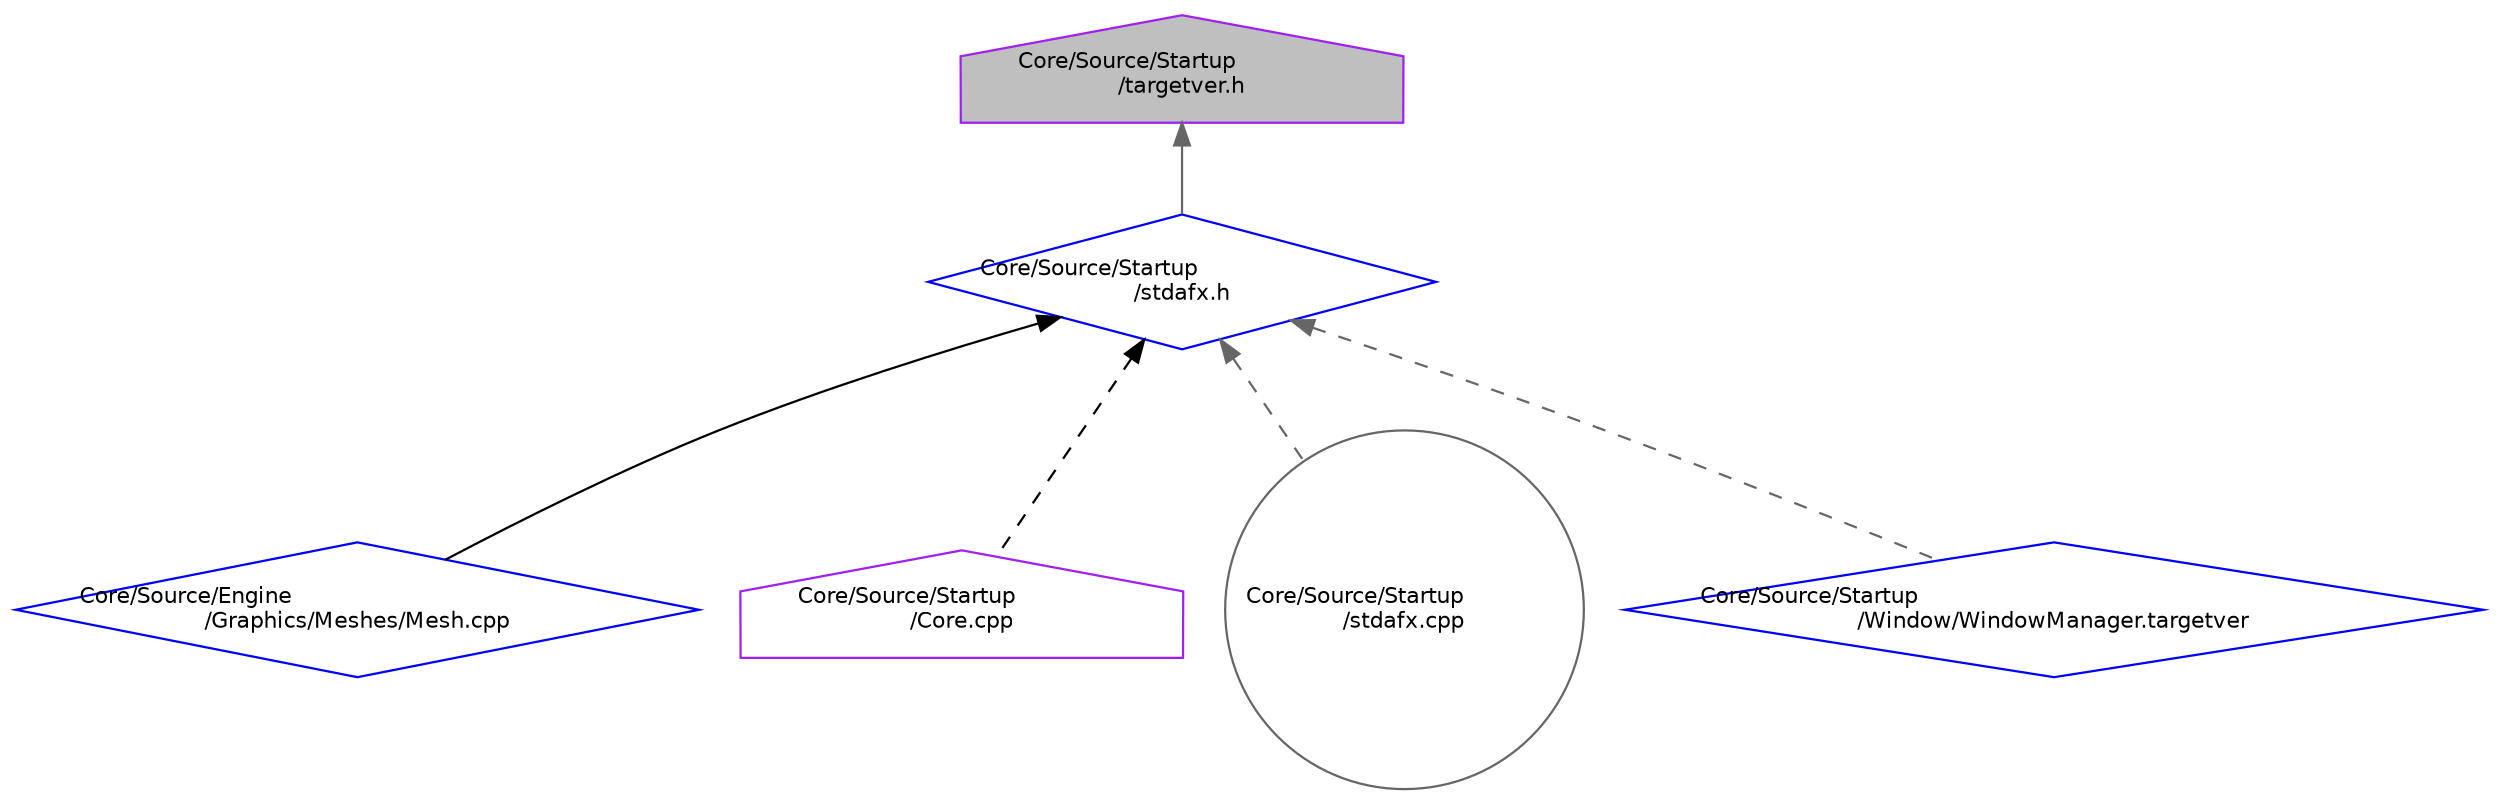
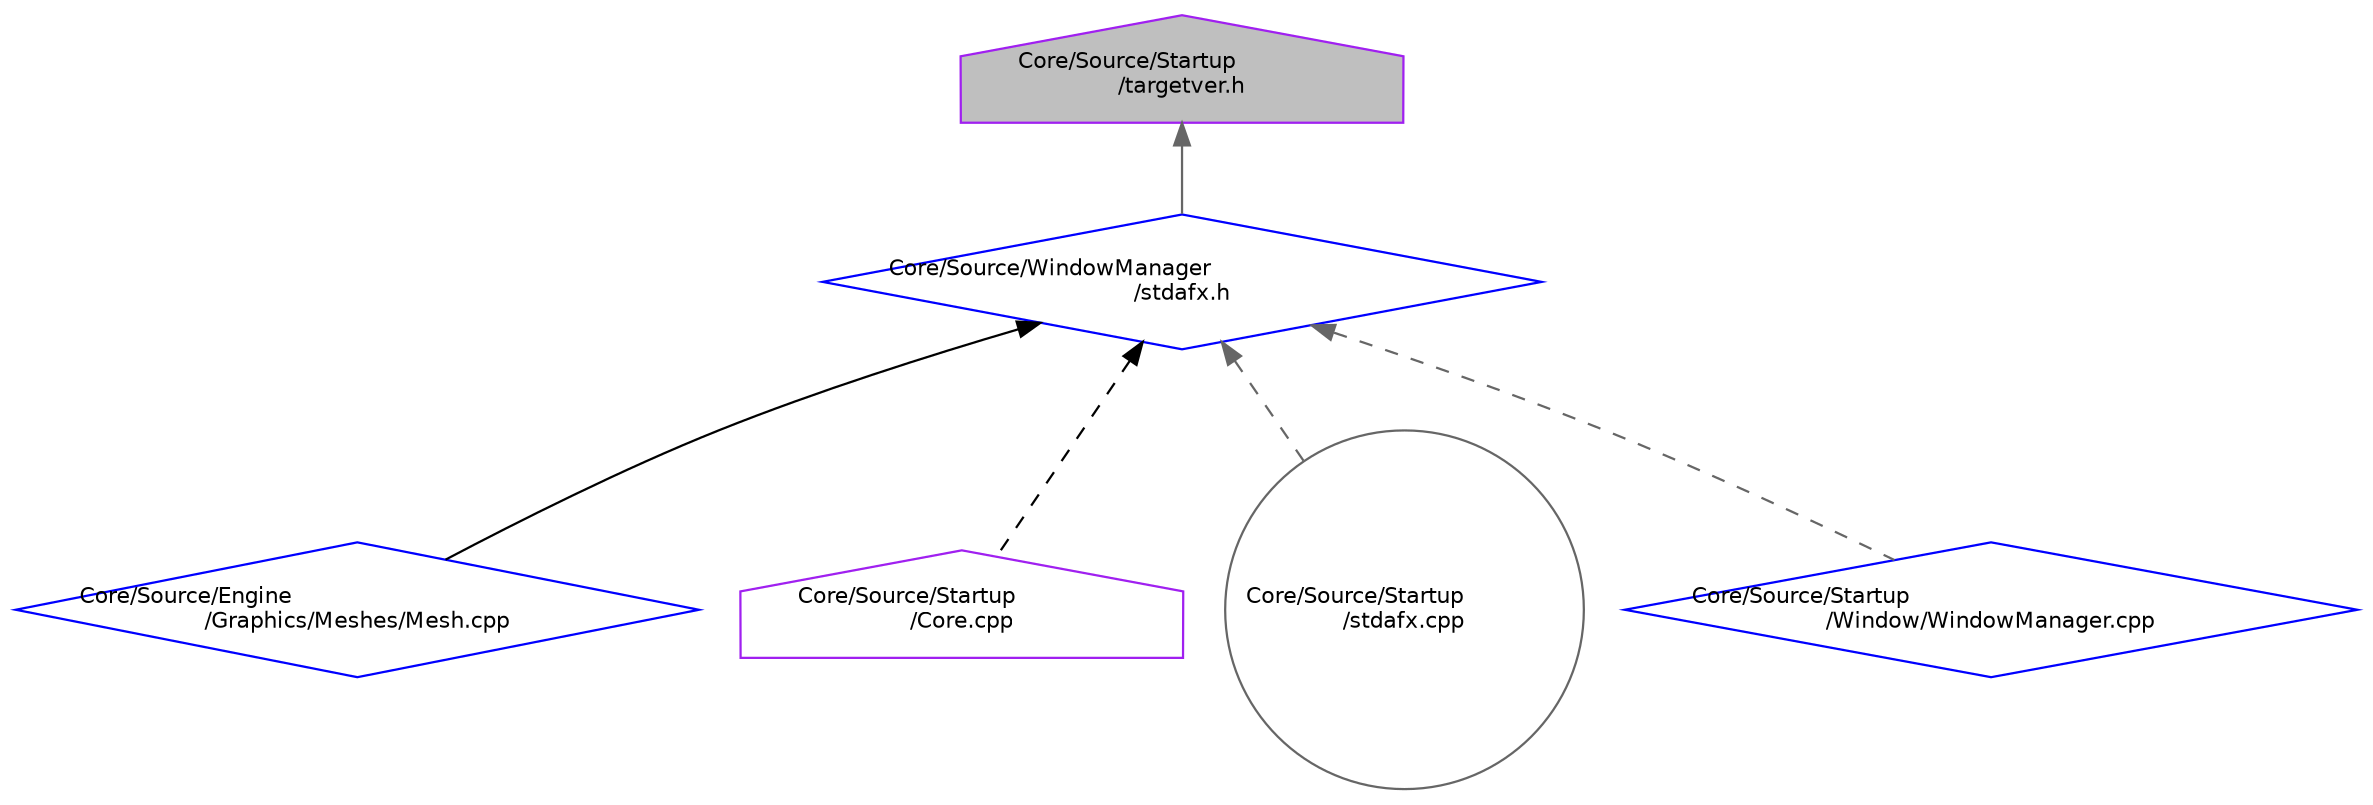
  digraph {
    node [color=blue fillcolor=white fontname=Helvetica fontsize=10 shape=diamond style=filled]
    edge [color=gray40 dir=back fontname=Helvetica fontsize=10 labelfontname=Helvetica labelfontsize=10 style=dashed]
    n1 [color=purple fillcolor=grey75 fontcolor=black height=0.2 label="Core/Source/Startup\l/targetver.h" shape=house width=0.4]
-   n2 [height=0.2 label="Core/Source/Startup\l/stdafx.h" width=0.4]
+   n2 [height=0.2 label="Core/Source/WindowManager\l/stdafx.h" width=0.4]
    n3 [height=0.2 label="Core/Source/Engine\l/Graphics/Meshes/Mesh.cpp" width=0.4]
    n4 [color=purple height=0.2 label="Core/Source/Startup\l/Core.cpp" shape=house width=0.4]
    n5 [color=gray40 height=0.2 label="Core/Source/Startup\l/stdafx.cpp" shape=circle width=0.4]
-   n6 [height=0.2 label="Core/Source/Startup\l/Window/WindowManager.targetver" width=0.4]
+   n6 [height=0.2 label="Core/Source/Startup\l/Window/WindowManager.cpp" width=0.4]
    n1 -> n2 [style=solid]
    n2 -> n3 [color=black style=solid]
    n2 -> n4 [color=black]
    n2 -> n5
    n2 -> n6
  }
